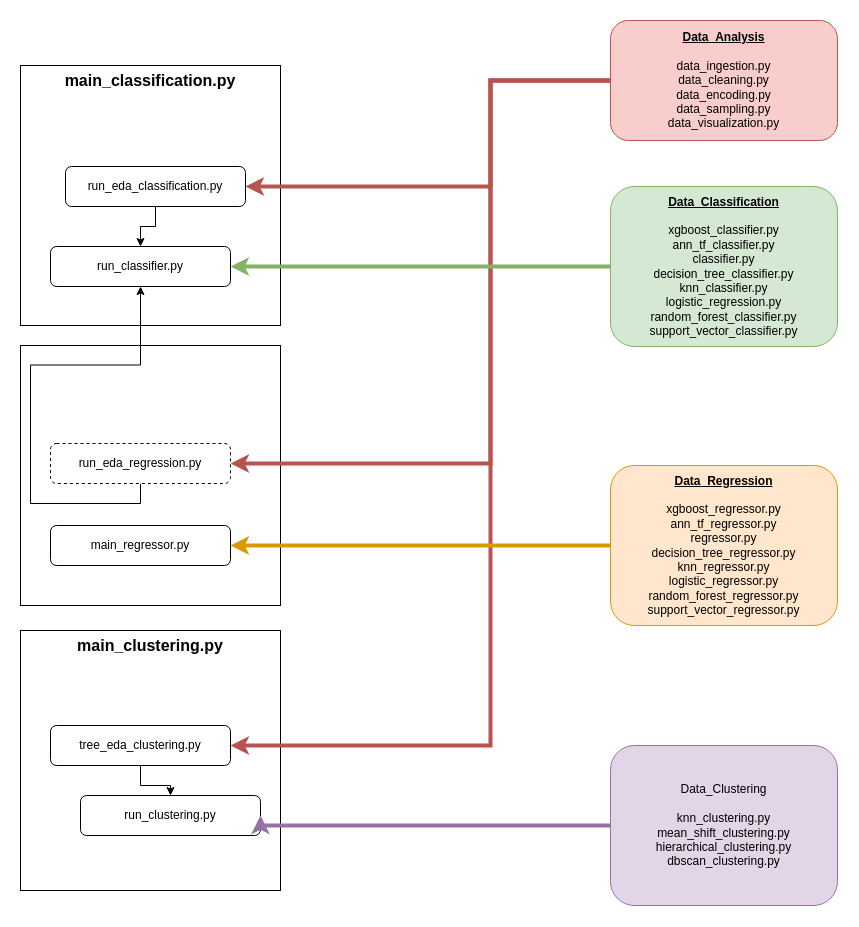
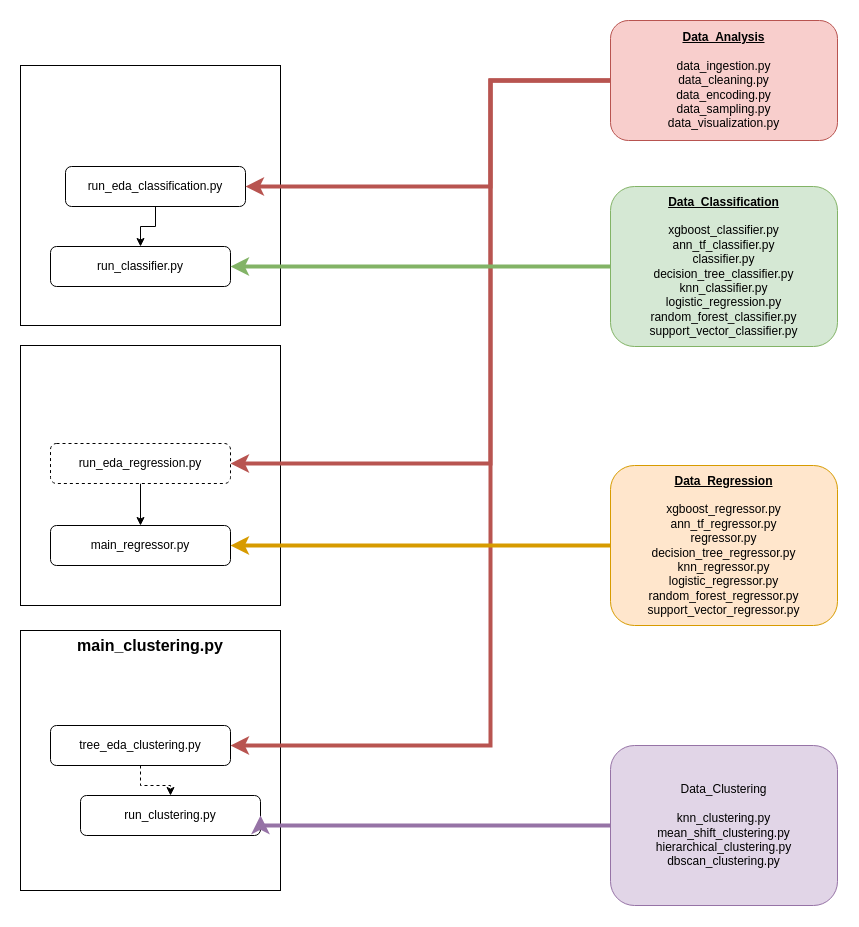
  <mxCell id="0" />
  <mxCell id="1" parent="0" />
  <mxCell id="2" value="" style="whiteSpace=wrap;html=1;aspect=fixed;" vertex="1" parent="1"><mxGeometry x="20" y="630" width="260" height="260" as="geometry" /></mxCell>
  <mxCell id="3" value="" style="whiteSpace=wrap;html=1;aspect=fixed;" vertex="1" parent="1"><mxGeometry x="20" y="345" width="260" height="260" as="geometry" /></mxCell>
  <mxCell id="4" value="" style="whiteSpace=wrap;html=1;aspect=fixed;" vertex="1" parent="1"><mxGeometry x="20" width="260" height="260" as="geometry" y="65" /></mxCell>
  <mxCell id="5" style="edgeStyle=orthogonalEdgeStyle;rounded=0;orthogonalLoop=1;jettySize=auto;html=1;exitX=0.5;exitY=1;exitDx=0;exitDy=0;entryX=0.5;entryY=0;entryDx=0;entryDy=0;" edge="1" parent="1" source="6" target="11"><mxGeometry relative="1" as="geometry" /></mxCell>
  <mxCell id="6" value="run_eda_classification.py" style="rounded=1;whiteSpace=wrap;html=1;fontSize=12;glass=0;strokeWidth=1;shadow=0;" parent="1" vertex="1"><mxGeometry x="65" y="166" width="180" height="40" as="geometry" /></mxCell>
  <mxCell id="7" style="edgeStyle=orthogonalEdgeStyle;rounded=0;orthogonalLoop=1;jettySize=auto;html=1;exitX=0;exitY=0.5;exitDx=0;exitDy=0;entryX=1;entryY=0.5;entryDx=0;entryDy=0;fillColor=#f8cecc;strokeColor=#b85450;strokeWidth=4;" edge="1" parent="1" source="10" target="6"><mxGeometry relative="1" as="geometry"><Array as="points"><mxPoint x="490" y="80" /><mxPoint x="490" y="186" /></Array></mxGeometry></mxCell>
  <mxCell id="8" style="edgeStyle=orthogonalEdgeStyle;rounded=0;orthogonalLoop=1;jettySize=auto;html=1;exitX=0;exitY=0.5;exitDx=0;exitDy=0;entryX=1;entryY=0.5;entryDx=0;entryDy=0;fillColor=#f8cecc;strokeColor=#b85450;strokeWidth=4;" edge="1" parent="1" source="10" target="17"><mxGeometry relative="1" as="geometry"><Array as="points"><mxPoint x="490" y="80" /><mxPoint x="490" y="463" /></Array></mxGeometry></mxCell>
  <mxCell id="9" style="edgeStyle=orthogonalEdgeStyle;rounded=0;orthogonalLoop=1;jettySize=auto;html=1;entryX=1;entryY=0.5;entryDx=0;entryDy=0;fillColor=#f8cecc;strokeColor=#b85450;strokeWidth=4;" edge="1" parent="1" target="20"><mxGeometry relative="1" as="geometry"><mxPoint x="610" y="80" as="sourcePoint" /><Array as="points"><mxPoint x="490" y="80" /><mxPoint x="490" y="745" /></Array></mxGeometry></mxCell>
  <mxCell id="10" value="&lt;b&gt;&lt;u&gt;Data_Analysis&lt;/u&gt;&lt;/b&gt;&lt;div&gt;&lt;br&gt;&lt;/div&gt;&lt;div&gt;data_ingestion.py&lt;br&gt;&lt;/div&gt;&lt;div&gt;data_cleaning.py&lt;/div&gt;&lt;div&gt;data_encoding.py&lt;/div&gt;&lt;div&gt;data_sampling.py&lt;/div&gt;&lt;div&gt;data_visualization.py&lt;/div&gt;" style="rounded=1;whiteSpace=wrap;html=1;fontSize=12;glass=0;strokeWidth=1;shadow=0;fillColor=#f8cecc;strokeColor=#b85450;" parent="1" vertex="1"><mxGeometry x="610" y="20" width="227" height="120" as="geometry" /></mxCell>
  <mxCell id="11" value="run_classifier.py" style="rounded=1;whiteSpace=wrap;html=1;fontSize=12;glass=0;strokeWidth=1;shadow=0;" vertex="1" parent="1"><mxGeometry x="50" y="246" width="180" height="40" as="geometry" /></mxCell>
  <mxCell id="12" style="edgeStyle=orthogonalEdgeStyle;rounded=0;orthogonalLoop=1;jettySize=auto;html=1;fillColor=#d5e8d4;strokeColor=#82b366;strokeWidth=4;" edge="1" parent="1" source="13"><mxGeometry relative="1" as="geometry"><mxPoint x="230" y="266" as="targetPoint" /><Array as="points" /></mxGeometry></mxCell>
  <mxCell id="13" value="&lt;b&gt;&lt;u&gt;Data_Classification&lt;/u&gt;&lt;/b&gt;&lt;div&gt;&lt;br&gt;&lt;/div&gt;&lt;div&gt;&lt;div&gt;xgboost_classifier.py&lt;/div&gt;&lt;div&gt;ann_tf_classifier.py&lt;/div&gt;&lt;div&gt;classifier.py&lt;/div&gt;&lt;div&gt;decision_tree_classifier.py&lt;/div&gt;&lt;div&gt;knn_classifier.py&lt;/div&gt;&lt;div&gt;logistic_regression.py&lt;/div&gt;&lt;div&gt;random_forest_classifier.py&lt;/div&gt;&lt;div&gt;support_vector_classifier.py&lt;/div&gt;&lt;/div&gt;" style="rounded=1;whiteSpace=wrap;html=1;fontSize=12;glass=0;strokeWidth=1;shadow=0;fillColor=#d5e8d4;strokeColor=#82b366;" vertex="1" parent="1"><mxGeometry x="610" y="186" width="227" height="160" as="geometry" /></mxCell>
  <mxCell id="14" style="edgeStyle=orthogonalEdgeStyle;rounded=0;orthogonalLoop=1;jettySize=auto;html=1;exitX=0;exitY=0.5;exitDx=0;exitDy=0;fillColor=#ffe6cc;strokeColor=#d79b00;strokeWidth=4;" edge="1" parent="1" source="15" target="18"><mxGeometry relative="1" as="geometry" /></mxCell>
  <mxCell id="15" value="&lt;b&gt;&lt;u&gt;Data_Regression&lt;/u&gt;&lt;/b&gt;&lt;div&gt;&lt;br&gt;&lt;/div&gt;&lt;div&gt;&lt;div&gt;xgboost_regressor.py&lt;/div&gt;&lt;div&gt;ann_tf_&lt;span style=&quot;background-color: initial;&quot;&gt;regressor&lt;/span&gt;&lt;span style=&quot;background-color: initial;&quot;&gt;.py&lt;/span&gt;&lt;/div&gt;&lt;div&gt;&lt;span style=&quot;background-color: initial;&quot;&gt;regressor&lt;/span&gt;.py&lt;/div&gt;&lt;div&gt;decision_tree_regressor.py&lt;/div&gt;&lt;div&gt;knn_regressor.py&lt;/div&gt;&lt;div&gt;logistic_regressor.py&lt;/div&gt;&lt;div&gt;random_forest_regressor.py&lt;/div&gt;&lt;div&gt;support_vector_regressor.py&lt;/div&gt;&lt;/div&gt;" style="rounded=1;whiteSpace=wrap;html=1;fontSize=12;glass=0;strokeWidth=1;shadow=0;fillColor=#ffe6cc;strokeColor=#d79b00;" vertex="1" parent="1"><mxGeometry x="610" y="465" width="227" height="160" as="geometry" /></mxCell>
- <mxCell id="16" style="edgeStyle=orthogonalEdgeStyle;rounded=0;orthogonalLoop=1;jettySize=auto;html=1;exitX=0.5;exitY=1;exitDx=0;exitDy=0;" edge="1" parent="1" source="17" target="11"><mxGeometry relative="1" as="geometry" /></mxCell>
+ <mxCell id="16" style="edgeStyle=orthogonalEdgeStyle;rounded=0;orthogonalLoop=1;jettySize=auto;html=1;exitX=0.5;exitY=1;exitDx=0;exitDy=0;entryX=0.5;entryY=0;entryDx=0;entryDy=0;" edge="1" parent="1" source="17" target="18"><mxGeometry relative="1" as="geometry" /></mxCell>
  <mxCell id="17" value="run_eda_regression.py" style="rounded=1;whiteSpace=wrap;html=1;fontSize=12;glass=0;strokeWidth=1;shadow=0;dashed=1;" vertex="1" parent="1"><mxGeometry x="50" y="443" width="180" height="40" as="geometry" /></mxCell>
  <mxCell id="18" value="main_regressor.py" style="rounded=1;whiteSpace=wrap;html=1;fontSize=12;glass=0;strokeWidth=1;shadow=0;" vertex="1" parent="1"><mxGeometry x="50" y="525" width="180" height="40" as="geometry" /></mxCell>
- <mxCell id="19" style="edgeStyle=orthogonalEdgeStyle;rounded=0;orthogonalLoop=1;jettySize=auto;html=1;exitX=0.5;exitY=1;exitDx=0;exitDy=0;entryX=0.5;entryY=0;entryDx=0;entryDy=0;" edge="1" parent="1" source="20" target="21"><mxGeometry relative="1" as="geometry" /></mxCell>
+ <mxCell id="19" style="edgeStyle=orthogonalEdgeStyle;rounded=0;orthogonalLoop=1;jettySize=auto;html=1;exitX=0.5;exitY=1;exitDx=0;exitDy=0;entryX=0.5;entryY=0;entryDx=0;entryDy=0;dashed=1;" edge="1" parent="1" source="20" target="21"><mxGeometry relative="1" as="geometry" /></mxCell>
  <mxCell id="20" value="tree_eda_clustering.py" style="rounded=1;whiteSpace=wrap;html=1;fontSize=12;glass=0;strokeWidth=1;shadow=0;" vertex="1" parent="1"><mxGeometry x="50" y="725" width="180" height="40" as="geometry" /></mxCell>
  <mxCell id="21" value="run_clustering.py" style="rounded=1;whiteSpace=wrap;html=1;fontSize=12;glass=0;strokeWidth=1;shadow=0;" vertex="1" parent="1"><mxGeometry x="80" y="795" width="180" height="40" as="geometry" /></mxCell>
  <mxCell id="22" style="edgeStyle=orthogonalEdgeStyle;rounded=0;orthogonalLoop=1;jettySize=auto;html=1;exitX=0;exitY=0.5;exitDx=0;exitDy=0;entryX=1;entryY=0.5;entryDx=0;entryDy=0;fillColor=#e1d5e7;strokeColor=#9673a6;strokeWidth=4;" edge="1" parent="1" source="23" target="21"><mxGeometry relative="1" as="geometry"><Array as="points"><mxPoint x="590" y="825" /><mxPoint x="590" y="825" /></Array></mxGeometry></mxCell>
  <mxCell id="23" value="Data_Clustering&lt;div&gt;&lt;br&gt;&lt;/div&gt;&lt;div&gt;&lt;div&gt;knn_clustering.py&lt;/div&gt;&lt;div&gt;&lt;span style=&quot;background-color: initial;&quot;&gt;mean_shift_clustering.py&lt;/span&gt;&lt;/div&gt;&lt;div&gt;&lt;span style=&quot;background-color: initial;&quot;&gt;hierarchical_clustering&lt;/span&gt;.py&lt;/div&gt;&lt;div&gt;dbscan_clustering.py&lt;/div&gt;&lt;/div&gt;" style="rounded=1;whiteSpace=wrap;html=1;fontSize=12;glass=0;strokeWidth=1;shadow=0;fillColor=#e1d5e7;strokeColor=#9673a6;" vertex="1" parent="1"><mxGeometry x="610" y="745" width="227" height="160" as="geometry" /></mxCell>
- <mxCell id="24" value="main_classification.py" style="text;html=1;align=center;verticalAlign=middle;whiteSpace=wrap;rounded=0;fontStyle=1;fontSize=16;" vertex="1" parent="1"><mxGeometry x="70" width="160" height="30" as="geometry" y="65" /></mxCell>
  <mxCell id="25" value="main_clustering.py" style="text;html=1;align=center;verticalAlign=middle;whiteSpace=wrap;rounded=0;fontStyle=1;fontSize=16;" vertex="1" parent="1"><mxGeometry x="70" y="630" width="160" height="30" as="geometry" /></mxCell>
